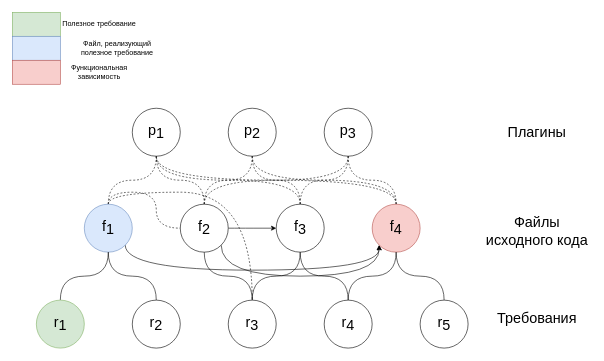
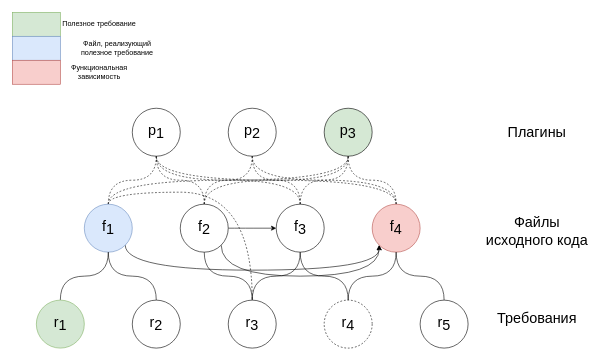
  <mxCell id="0" />
  <mxCell id="1" parent="0" />
  <mxCell id="2" value="p&lt;sub style=&quot;font-size: 24px;&quot;&gt;1&lt;/sub&gt;" style="ellipse;whiteSpace=wrap;html=1;aspect=fixed;fontSize=24;" parent="1" vertex="1"><mxGeometry x="220" y="180" width="80" height="80" as="geometry" /></mxCell>
  <mxCell id="3" value="p&lt;sub style=&quot;font-size: 24px;&quot;&gt;2&lt;/sub&gt;" style="ellipse;whiteSpace=wrap;html=1;aspect=fixed;fontSize=24;" parent="1" vertex="1"><mxGeometry x="380" y="180" width="80" height="80" as="geometry" /></mxCell>
- <mxCell id="4" value="p&lt;span style=&quot;font-size: 24px;&quot;&gt;&lt;sub style=&quot;font-size: 24px;&quot;&gt;3&lt;/sub&gt;&lt;/span&gt;" style="ellipse;whiteSpace=wrap;html=1;aspect=fixed;fontSize=24;" parent="1" vertex="1"><mxGeometry x="540" y="180" width="80" height="80" as="geometry" /></mxCell>
+ <mxCell id="4" value="p&lt;span style=&quot;font-size: 24px;&quot;&gt;&lt;sub style=&quot;font-size: 24px;&quot;&gt;3&lt;/sub&gt;&lt;/span&gt;" style="ellipse;whiteSpace=wrap;html=1;aspect=fixed;fontSize=24;fillColor=#d5e8d4;" parent="1" vertex="1"><mxGeometry x="540" y="180" width="80" height="80" as="geometry" /></mxCell>
  <mxCell id="5" style="edgeStyle=orthogonalEdgeStyle;curved=1;rounded=0;orthogonalLoop=1;jettySize=auto;html=1;exitX=1;exitY=0.5;exitDx=0;exitDy=0;entryX=0;entryY=0.5;entryDx=0;entryDy=0;fontSize=24;" parent="1" source="10" target="19" edge="1"><mxGeometry relative="1" as="geometry" /></mxCell>
  <mxCell id="6" style="edgeStyle=orthogonalEdgeStyle;curved=1;rounded=0;orthogonalLoop=1;jettySize=auto;html=1;exitX=1;exitY=1;exitDx=0;exitDy=0;entryX=0;entryY=1;entryDx=0;entryDy=0;elbow=vertical;fontSize=24;" parent="1" source="10" target="23" edge="1"><mxGeometry relative="1" as="geometry"><Array as="points"><mxPoint x="368" y="460" /><mxPoint x="632" y="460" /></Array></mxGeometry></mxCell>
  <mxCell id="7" style="edgeStyle=orthogonalEdgeStyle;curved=1;rounded=0;orthogonalLoop=1;jettySize=auto;html=1;exitX=0.5;exitY=0;exitDx=0;exitDy=0;entryX=0.5;entryY=1;entryDx=0;entryDy=0;elbow=vertical;dashed=1;endArrow=none;endFill=0;fontSize=24;" parent="1" source="10" target="2" edge="1"><mxGeometry relative="1" as="geometry" /></mxCell>
  <mxCell id="8" style="edgeStyle=orthogonalEdgeStyle;curved=1;rounded=0;orthogonalLoop=1;jettySize=auto;html=1;exitX=0.5;exitY=0;exitDx=0;exitDy=0;entryX=0.5;entryY=1;entryDx=0;entryDy=0;elbow=vertical;endArrow=none;endFill=0;dashed=1;fontSize=24;" parent="1" source="10" target="3" edge="1"><mxGeometry relative="1" as="geometry" /></mxCell>
  <mxCell id="9" style="edgeStyle=orthogonalEdgeStyle;curved=1;rounded=0;orthogonalLoop=1;jettySize=auto;html=1;exitX=0.5;exitY=0;exitDx=0;exitDy=0;entryX=0.5;entryY=1;entryDx=0;entryDy=0;elbow=vertical;endArrow=none;endFill=0;dashed=1;fontSize=24;" parent="1" source="10" target="4" edge="1"><mxGeometry relative="1" as="geometry" /></mxCell>
  <mxCell id="10" value="f&lt;sub style=&quot;font-size: 24px;&quot;&gt;2&lt;/sub&gt;" style="ellipse;whiteSpace=wrap;html=1;aspect=fixed;fontSize=24;" parent="1" vertex="1"><mxGeometry x="300" y="340" width="80" height="80" as="geometry" /></mxCell>
  <mxCell id="11" style="edgeStyle=orthogonalEdgeStyle;curved=1;rounded=0;orthogonalLoop=1;jettySize=auto;html=1;exitX=0.5;exitY=0;exitDx=0;exitDy=0;entryX=0.5;entryY=1;entryDx=0;entryDy=0;elbow=vertical;endArrow=none;endFill=0;dashed=1;fontSize=24;" parent="1" source="15" target="2" edge="1"><mxGeometry relative="1" as="geometry" /></mxCell>
  <mxCell id="12" style="edgeStyle=orthogonalEdgeStyle;curved=1;rounded=0;orthogonalLoop=1;jettySize=auto;html=1;exitX=0.5;exitY=0;exitDx=0;exitDy=0;elbow=vertical;endArrow=none;endFill=0;dashed=1;fontSize=24;" parent="1" source="15" target="30" edge="1"><mxGeometry relative="1" as="geometry" /></mxCell>
- <mxCell id="13" style="edgeStyle=orthogonalEdgeStyle;curved=1;rounded=0;orthogonalLoop=1;jettySize=auto;html=1;exitX=0.5;exitY=0;exitDx=0;exitDy=0;elbow=vertical;endArrow=none;endFill=0;dashed=1;fontSize=24;" parent="1" source="15" target="10" edge="1"><mxGeometry relative="1" as="geometry" /></mxCell>
+ <mxCell id="13" style="edgeStyle=orthogonalEdgeStyle;curved=1;rounded=0;orthogonalLoop=1;jettySize=auto;html=1;exitX=0.5;exitY=0;exitDx=0;exitDy=0;entryX=0.5;entryY=1;entryDx=0;entryDy=0;elbow=vertical;endArrow=none;endFill=0;dashed=1;fontSize=24;" parent="1" source="15" target="4" edge="1"><mxGeometry relative="1" as="geometry" /></mxCell>
  <mxCell id="14" style="edgeStyle=orthogonalEdgeStyle;curved=1;rounded=0;orthogonalLoop=1;jettySize=auto;html=1;exitX=1;exitY=1;exitDx=0;exitDy=0;entryX=0;entryY=1;entryDx=0;entryDy=0;fontSize=24;" parent="1" source="15" target="23" edge="1"><mxGeometry relative="1" as="geometry"><Array as="points"><mxPoint x="208" y="450" /><mxPoint x="632" y="450" /></Array></mxGeometry></mxCell>
  <mxCell id="15" value="f&lt;span style=&quot;font-size: 24px;&quot;&gt;&lt;sub style=&quot;font-size: 24px;&quot;&gt;1&lt;/sub&gt;&lt;/span&gt;" style="ellipse;whiteSpace=wrap;html=1;aspect=fixed;fontSize=24;fillColor=#dae8fc;strokeColor=#6c8ebf;" parent="1" vertex="1"><mxGeometry x="140" y="340" width="80" height="80" as="geometry" /></mxCell>
  <mxCell id="16" style="edgeStyle=orthogonalEdgeStyle;curved=1;rounded=0;orthogonalLoop=1;jettySize=auto;html=1;exitX=0.5;exitY=0;exitDx=0;exitDy=0;entryX=0.5;entryY=1;entryDx=0;entryDy=0;elbow=vertical;endArrow=none;endFill=0;dashed=1;fontSize=24;" parent="1" source="19" target="2" edge="1"><mxGeometry relative="1" as="geometry" /></mxCell>
  <mxCell id="17" style="edgeStyle=orthogonalEdgeStyle;curved=1;rounded=0;orthogonalLoop=1;jettySize=auto;html=1;exitX=0.5;exitY=0;exitDx=0;exitDy=0;entryX=0.5;entryY=1;entryDx=0;entryDy=0;elbow=vertical;endArrow=none;endFill=0;dashed=1;fontSize=24;" parent="1" source="19" target="3" edge="1"><mxGeometry relative="1" as="geometry" /></mxCell>
  <mxCell id="18" style="edgeStyle=orthogonalEdgeStyle;curved=1;rounded=0;orthogonalLoop=1;jettySize=auto;html=1;exitX=0.5;exitY=0;exitDx=0;exitDy=0;entryX=0.5;entryY=1;entryDx=0;entryDy=0;elbow=vertical;endArrow=none;endFill=0;dashed=1;fontSize=24;" parent="1" source="19" target="4" edge="1"><mxGeometry relative="1" as="geometry" /></mxCell>
  <mxCell id="19" value="f&lt;span style=&quot;font-size: 24px;&quot;&gt;&lt;sub style=&quot;font-size: 24px;&quot;&gt;3&lt;/sub&gt;&lt;/span&gt;" style="ellipse;whiteSpace=wrap;html=1;aspect=fixed;fontSize=24;" parent="1" vertex="1"><mxGeometry x="460" y="340" width="80" height="80" as="geometry" /></mxCell>
  <mxCell id="20" style="edgeStyle=orthogonalEdgeStyle;curved=1;rounded=0;orthogonalLoop=1;jettySize=auto;html=1;exitX=0.5;exitY=0;exitDx=0;exitDy=0;entryX=0.5;entryY=1;entryDx=0;entryDy=0;elbow=vertical;endArrow=none;endFill=0;dashed=1;fontSize=24;" parent="1" source="23" target="2" edge="1"><mxGeometry relative="1" as="geometry" /></mxCell>
  <mxCell id="21" style="edgeStyle=orthogonalEdgeStyle;curved=1;rounded=0;orthogonalLoop=1;jettySize=auto;html=1;exitX=0.5;exitY=0;exitDx=0;exitDy=0;entryX=0.5;entryY=1;entryDx=0;entryDy=0;elbow=vertical;endArrow=none;endFill=0;dashed=1;fontSize=24;" parent="1" source="23" target="3" edge="1"><mxGeometry relative="1" as="geometry" /></mxCell>
  <mxCell id="22" style="edgeStyle=orthogonalEdgeStyle;curved=1;rounded=0;orthogonalLoop=1;jettySize=auto;html=1;exitX=0.5;exitY=0;exitDx=0;exitDy=0;entryX=0.5;entryY=1;entryDx=0;entryDy=0;elbow=vertical;endArrow=none;endFill=0;dashed=1;fontSize=24;" parent="1" source="23" target="4" edge="1"><mxGeometry relative="1" as="geometry" /></mxCell>
  <mxCell id="23" value="f&lt;span style=&quot;font-size: 24px;&quot;&gt;&lt;sub style=&quot;font-size: 24px;&quot;&gt;4&lt;/sub&gt;&lt;/span&gt;" style="ellipse;whiteSpace=wrap;html=1;aspect=fixed;fontSize=24;fillColor=#f8cecc;strokeColor=#b85450;" parent="1" vertex="1"><mxGeometry x="620" y="340" width="80" height="80" as="geometry" /></mxCell>
  <mxCell id="24" style="edgeStyle=orthogonalEdgeStyle;curved=1;rounded=0;orthogonalLoop=1;jettySize=auto;html=1;exitX=0.5;exitY=0;exitDx=0;exitDy=0;entryX=0.5;entryY=1;entryDx=0;entryDy=0;endArrow=none;endFill=0;fontSize=24;" parent="1" source="25" target="15" edge="1"><mxGeometry relative="1" as="geometry" /></mxCell>
  <mxCell id="25" value="r&lt;span style=&quot;font-size: 24px;&quot;&gt;&lt;sub style=&quot;font-size: 24px;&quot;&gt;1&lt;/sub&gt;&lt;/span&gt;" style="ellipse;whiteSpace=wrap;html=1;aspect=fixed;fontSize=24;fillColor=#d5e8d4;strokeColor=#82b366;" parent="1" vertex="1"><mxGeometry x="60" y="500" width="80" height="80" as="geometry" /></mxCell>
  <mxCell id="26" style="edgeStyle=orthogonalEdgeStyle;curved=1;rounded=0;orthogonalLoop=1;jettySize=auto;html=1;exitX=0.5;exitY=0;exitDx=0;exitDy=0;entryX=0.5;entryY=1;entryDx=0;entryDy=0;endArrow=none;endFill=0;fontSize=24;" parent="1" source="27" target="15" edge="1"><mxGeometry relative="1" as="geometry" /></mxCell>
  <mxCell id="27" value="r&lt;span style=&quot;font-size: 24px;&quot;&gt;&lt;sub style=&quot;font-size: 24px;&quot;&gt;2&lt;/sub&gt;&lt;/span&gt;" style="ellipse;whiteSpace=wrap;html=1;aspect=fixed;fontSize=24;" parent="1" vertex="1"><mxGeometry x="220" y="500" width="80" height="80" as="geometry" /></mxCell>
  <mxCell id="28" style="edgeStyle=orthogonalEdgeStyle;curved=1;rounded=0;orthogonalLoop=1;jettySize=auto;html=1;exitX=0.5;exitY=0;exitDx=0;exitDy=0;entryX=0.5;entryY=1;entryDx=0;entryDy=0;endArrow=none;endFill=0;fontSize=24;" parent="1" source="30" target="10" edge="1"><mxGeometry relative="1" as="geometry" /></mxCell>
  <mxCell id="29" style="edgeStyle=orthogonalEdgeStyle;curved=1;rounded=0;orthogonalLoop=1;jettySize=auto;html=1;exitX=0.5;exitY=0;exitDx=0;exitDy=0;entryX=0.5;entryY=1;entryDx=0;entryDy=0;endArrow=none;endFill=0;fontSize=24;" parent="1" source="30" target="19" edge="1"><mxGeometry relative="1" as="geometry" /></mxCell>
  <mxCell id="30" value="r&lt;span style=&quot;font-size: 24px;&quot;&gt;&lt;sub style=&quot;font-size: 24px;&quot;&gt;3&lt;/sub&gt;&lt;/span&gt;" style="ellipse;whiteSpace=wrap;html=1;aspect=fixed;fontSize=24;" parent="1" vertex="1"><mxGeometry x="380" y="500" width="80" height="80" as="geometry" /></mxCell>
  <mxCell id="31" style="edgeStyle=orthogonalEdgeStyle;curved=1;rounded=0;orthogonalLoop=1;jettySize=auto;html=1;exitX=0.5;exitY=0;exitDx=0;exitDy=0;entryX=0.5;entryY=1;entryDx=0;entryDy=0;endArrow=none;endFill=0;fontSize=24;" parent="1" source="33" target="19" edge="1"><mxGeometry relative="1" as="geometry" /></mxCell>
  <mxCell id="32" style="edgeStyle=orthogonalEdgeStyle;curved=1;rounded=0;orthogonalLoop=1;jettySize=auto;html=1;exitX=0.5;exitY=0;exitDx=0;exitDy=0;entryX=0.5;entryY=1;entryDx=0;entryDy=0;endArrow=none;endFill=0;fontSize=24;" parent="1" source="33" target="23" edge="1"><mxGeometry relative="1" as="geometry" /></mxCell>
- <mxCell id="33" value="r&lt;span style=&quot;font-size: 24px;&quot;&gt;&lt;sub style=&quot;font-size: 24px;&quot;&gt;4&lt;/sub&gt;&lt;/span&gt;" style="ellipse;whiteSpace=wrap;html=1;aspect=fixed;fontSize=24;" parent="1" vertex="1"><mxGeometry x="540" y="500" width="80" height="80" as="geometry" /></mxCell>
+ <mxCell id="33" value="r&lt;span style=&quot;font-size: 24px;&quot;&gt;&lt;sub style=&quot;font-size: 24px;&quot;&gt;4&lt;/sub&gt;&lt;/span&gt;" style="ellipse;whiteSpace=wrap;html=1;aspect=fixed;fontSize=24;dashed=1;" parent="1" vertex="1"><mxGeometry x="540" y="500" width="80" height="80" as="geometry" /></mxCell>
  <mxCell id="34" style="edgeStyle=orthogonalEdgeStyle;curved=1;rounded=0;orthogonalLoop=1;jettySize=auto;html=1;exitX=0.5;exitY=0;exitDx=0;exitDy=0;entryX=0.5;entryY=1;entryDx=0;entryDy=0;endArrow=none;endFill=0;fontSize=24;" parent="1" source="35" target="23" edge="1"><mxGeometry relative="1" as="geometry" /></mxCell>
  <mxCell id="35" value="r&lt;span style=&quot;font-size: 24px;&quot;&gt;&lt;sub style=&quot;font-size: 24px;&quot;&gt;5&lt;/sub&gt;&lt;/span&gt;" style="ellipse;whiteSpace=wrap;html=1;aspect=fixed;fontSize=24;" parent="1" vertex="1"><mxGeometry x="700" y="500" width="80" height="80" as="geometry" /></mxCell>
  <mxCell id="36" value="" style="rounded=0;whiteSpace=wrap;html=1;fillColor=#d5e8d4;strokeColor=#82b366;" parent="1" vertex="1"><mxGeometry width="80" height="40" as="geometry" x="20" y="20" /></mxCell>
  <mxCell id="37" value="" style="rounded=0;whiteSpace=wrap;html=1;fillColor=#dae8fc;strokeColor=#6c8ebf;" parent="1" vertex="1"><mxGeometry y="60" width="80" height="40" as="geometry" x="20" /></mxCell>
  <mxCell id="38" value="" style="rounded=0;whiteSpace=wrap;html=1;fillColor=#f8cecc;strokeColor=#b85450;" parent="1" vertex="1"><mxGeometry y="100" width="80" height="40" as="geometry" x="20" /></mxCell>
  <mxCell id="39" value="Полезное требование" style="text;html=1;align=center;verticalAlign=middle;whiteSpace=wrap;rounded=0;" parent="1" vertex="1"><mxGeometry x="100" y="25" width="130" height="30" as="geometry" /></mxCell>
  <mxCell id="40" value="Файл, реализующий полезное требование" style="text;html=1;align=center;verticalAlign=middle;whiteSpace=wrap;rounded=0;" parent="1" vertex="1"><mxGeometry x="130" y="65" width="130" height="30" as="geometry" /></mxCell>
  <mxCell id="41" value="Функциональная зависимость" style="text;html=1;align=center;verticalAlign=middle;whiteSpace=wrap;rounded=0;" parent="1" vertex="1"><mxGeometry x="100" y="105" width="130" height="30" as="geometry" /></mxCell>
  <mxCell id="42" value="&lt;span style=&quot;font-size: 24px;&quot;&gt;Требования&lt;/span&gt;" style="text;whiteSpace=wrap;html=1;align=center;" vertex="1" parent="1"><mxGeometry x="870" y="510" width="50" height="60" as="geometry" /></mxCell>
  <mxCell id="43" value="&lt;span style=&quot;font-size: 24px;&quot;&gt;Файлы исходного кода&lt;/span&gt;" style="text;whiteSpace=wrap;html=1;align=center;" vertex="1" parent="1"><mxGeometry x="805" y="350" width="180" height="60" as="geometry" /></mxCell>
  <mxCell id="44" value="&lt;span style=&quot;font-size: 24px;&quot;&gt;Плагины&lt;/span&gt;" style="text;whiteSpace=wrap;html=1;align=center;" vertex="1" parent="1"><mxGeometry x="805" y="200" width="180" height="40" as="geometry" /></mxCell>
